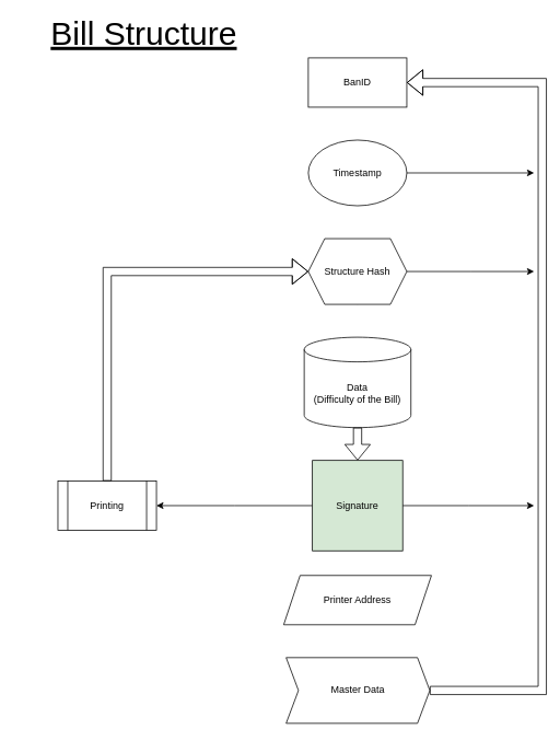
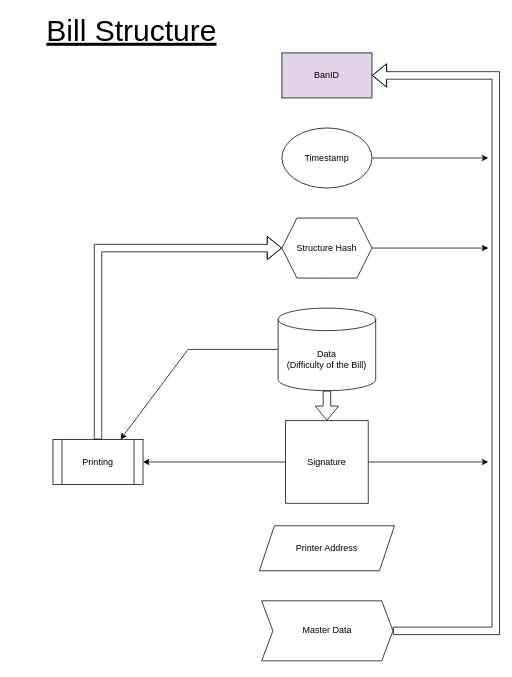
  <mxCell id="0" />
  <mxCell id="1" parent="0" />
- <mxCell id="2" value="BanID" style="rounded=0;whiteSpace=wrap;html=1;" vertex="1" parent="1"><mxGeometry x="375" y="70" width="120" height="60" as="geometry" /></mxCell>
+ <mxCell id="2" value="BanID" style="rounded=0;whiteSpace=wrap;html=1;fillColor=#e1d5e7;" vertex="1" parent="1"><mxGeometry x="375" y="70" width="120" height="60" as="geometry" /></mxCell>
  <mxCell id="3" value="Timestamp" style="ellipse;whiteSpace=wrap;html=1;" vertex="1" parent="1"><mxGeometry x="375" y="170" width="120" height="80" as="geometry" /></mxCell>
  <mxCell id="4" style="edgeStyle=orthogonalEdgeStyle;rounded=0;orthogonalLoop=1;jettySize=auto;html=1;exitX=0.5;exitY=1;exitDx=0;exitDy=0;" edge="1" parent="1" source="6"><mxGeometry relative="1" as="geometry"><mxPoint x="435" y="350" as="targetPoint" /></mxGeometry></mxCell>
  <mxCell id="5" style="edgeStyle=orthogonalEdgeStyle;rounded=0;orthogonalLoop=1;jettySize=auto;html=1;" edge="1" parent="1" source="6"><mxGeometry relative="1" as="geometry"><mxPoint x="650" y="330" as="targetPoint" /></mxGeometry></mxCell>
  <mxCell id="6" value="Structure Hash" style="shape=hexagon;perimeter=hexagonPerimeter2;whiteSpace=wrap;html=1;fixedSize=1;" vertex="1" parent="1"><mxGeometry x="375" y="290" width="120" height="80" as="geometry" /></mxCell>
  <mxCell id="7" value="Data&lt;br&gt;(Difficulty of the Bill)" style="shape=cylinder3;whiteSpace=wrap;html=1;boundedLbl=1;backgroundOutline=1;size=15;" vertex="1" parent="1"><mxGeometry x="370" y="410" width="130" height="110" as="geometry" /></mxCell>
  <mxCell id="8" style="edgeStyle=orthogonalEdgeStyle;rounded=0;orthogonalLoop=1;jettySize=auto;html=1;exitX=1;exitY=0.5;exitDx=0;exitDy=0;" edge="1" parent="1" source="10"><mxGeometry relative="1" as="geometry"><mxPoint x="650" y="615" as="targetPoint" /></mxGeometry></mxCell>
  <mxCell id="9" style="edgeStyle=orthogonalEdgeStyle;rounded=0;orthogonalLoop=1;jettySize=auto;html=1;" edge="1" parent="1" source="10"><mxGeometry relative="1" as="geometry"><mxPoint x="190" y="615" as="targetPoint" /></mxGeometry></mxCell>
- <mxCell id="10" value="Signature" style="whiteSpace=wrap;html=1;aspect=fixed;fillColor=#d5e8d4;" vertex="1" parent="1"><mxGeometry x="380" y="560" width="110" height="110" as="geometry" /></mxCell>
+ <mxCell id="10" value="Signature" style="whiteSpace=wrap;html=1;aspect=fixed;" vertex="1" parent="1"><mxGeometry x="380" y="560" width="110" height="110" as="geometry" /></mxCell>
  <mxCell id="11" value="Master Data" style="shape=step;perimeter=stepPerimeter;whiteSpace=wrap;html=1;fixedSize=1;size=15;" vertex="1" parent="1"><mxGeometry x="348" y="800" width="175" height="80" as="geometry" /></mxCell>
  <mxCell id="12" value="" style="shape=flexArrow;endArrow=classic;html=1;rounded=0;entryX=1;entryY=0.5;entryDx=0;entryDy=0;exitX=1;exitY=0.5;exitDx=0;exitDy=0;" edge="1" parent="1" source="11" target="2"><mxGeometry width="50" height="50" relative="1" as="geometry"><mxPoint x="650" y="750" as="sourcePoint" /><mxPoint x="480" y="390" as="targetPoint" /><Array as="points"><mxPoint x="660" y="840" /><mxPoint x="660" y="100" /></Array></mxGeometry></mxCell>
  <mxCell id="13" value="" style="endArrow=classic;html=1;rounded=0;exitX=1;exitY=0.5;exitDx=0;exitDy=0;" edge="1" parent="1" source="3"><mxGeometry width="50" height="50" relative="1" as="geometry"><mxPoint x="430" y="440" as="sourcePoint" /><mxPoint x="650" y="210" as="targetPoint" /></mxGeometry></mxCell>
  <mxCell id="14" value="&lt;font style=&quot;font-size: 40px;&quot;&gt;&lt;u&gt;Bill Structure&lt;/u&gt;&lt;/font&gt;" style="text;html=1;strokeColor=none;fillColor=none;align=center;verticalAlign=middle;whiteSpace=wrap;rounded=0;" vertex="1" parent="1"><mxGeometry x="20" y="20" width="310" height="40" as="geometry" /></mxCell>
  <mxCell id="15" value="Printing" style="shape=process;whiteSpace=wrap;html=1;backgroundOutline=1;" vertex="1" parent="1"><mxGeometry x="70" y="585" width="120" height="60" as="geometry" /></mxCell>
  <mxCell id="16" value="" style="shape=flexArrow;endArrow=classic;html=1;rounded=0;exitX=0.5;exitY=0;exitDx=0;exitDy=0;entryX=0;entryY=0.5;entryDx=0;entryDy=0;" edge="1" parent="1" source="15" target="6"><mxGeometry width="50" height="50" relative="1" as="geometry"><mxPoint x="430" y="440" as="sourcePoint" /><mxPoint x="480" y="390" as="targetPoint" /><Array as="points"><mxPoint x="130" y="330" /></Array></mxGeometry></mxCell>
  <mxCell id="17" value="" style="shape=flexArrow;endArrow=classic;html=1;rounded=0;fontSize=40;exitX=0.5;exitY=1;exitDx=0;exitDy=0;exitPerimeter=0;entryX=0.5;entryY=0;entryDx=0;entryDy=0;" edge="1" parent="1" source="7" target="10"><mxGeometry width="50" height="50" relative="1" as="geometry"><mxPoint x="430" y="630" as="sourcePoint" /><mxPoint x="480" y="580" as="targetPoint" /></mxGeometry></mxCell>
  <mxCell id="18" value="Printer Address" style="shape=parallelogram;perimeter=parallelogramPerimeter;whiteSpace=wrap;html=1;fixedSize=1;fontSize=12;" vertex="1" parent="1"><mxGeometry x="345" y="700" width="180" height="60" as="geometry" /></mxCell>
+ <mxCell id="19" value="" style="endArrow=classic;html=1;rounded=0;fontSize=12;entryX=0.75;entryY=0;entryDx=0;entryDy=0;exitX=0;exitY=0.5;exitDx=0;exitDy=0;exitPerimeter=0;" edge="1" parent="1" source="7" target="15"><mxGeometry width="50" height="50" relative="1" as="geometry"><mxPoint x="260" y="540" as="sourcePoint" /><mxPoint x="310" y="490" as="targetPoint" /><Array as="points"><mxPoint x="250" y="465" /></Array></mxGeometry></mxCell>
